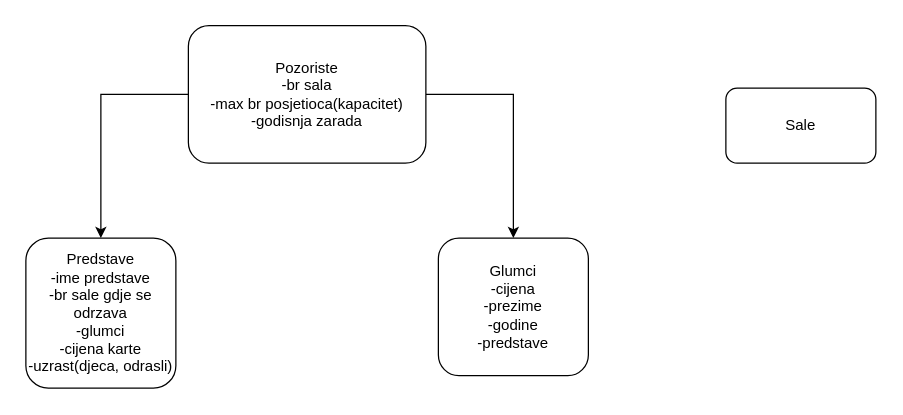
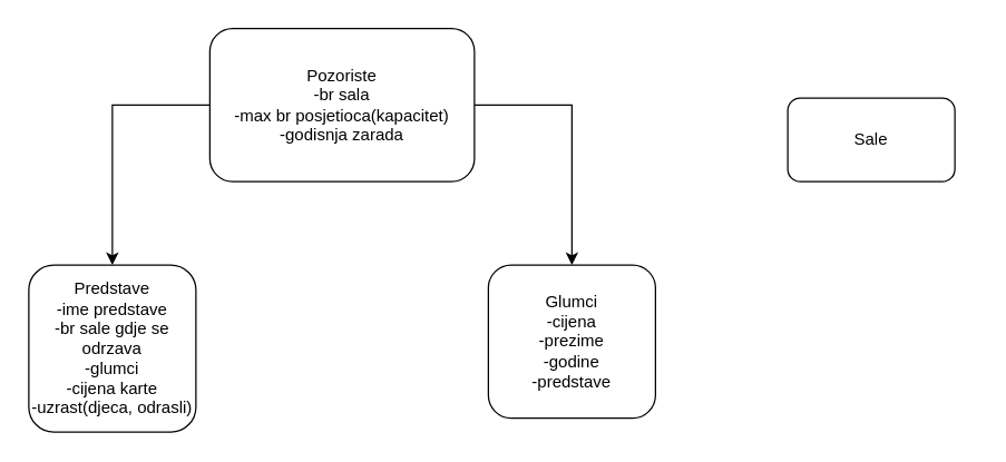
  <mxCell id="0" />
  <mxCell id="1" parent="0" />
  <mxCell id="2" value="" style="edgeStyle=orthogonalEdgeStyle;rounded=0;orthogonalLoop=1;jettySize=auto;html=1;" edge="1" parent="1" source="4" target="6"><mxGeometry relative="1" as="geometry" /></mxCell>
  <mxCell id="3" value="" style="edgeStyle=orthogonalEdgeStyle;rounded=0;orthogonalLoop=1;jettySize=auto;html=1;" edge="1" parent="1" source="4" target="7"><mxGeometry relative="1" as="geometry" /></mxCell>
  <mxCell id="4" value="Pozoriste&lt;br&gt;-br sala&lt;br&gt;-max br posjetioca(kapacitet)&lt;br&gt;-godisnja zarada" style="rounded=1;whiteSpace=wrap;html=1;" vertex="1" parent="1"><mxGeometry x="150" y="20" width="190" height="110" as="geometry" /></mxCell>
- <mxCell id="5" value="Sale" style="rounded=1;whiteSpace=wrap;html=1;" vertex="1" parent="1"><mxGeometry x="580" y="70" width="120" height="60" as="geometry" /></mxCell>
+ <mxCell id="5" value="Sale" style="rounded=1;whiteSpace=wrap;html=1;" vertex="1" parent="1"><mxGeometry x="565" y="70" width="120" height="60" as="geometry" /></mxCell>
  <mxCell id="6" value="Predstave&lt;br&gt;-ime predstave&lt;br&gt;-br sale gdje se odrzava&lt;br&gt;-glumci&lt;br&gt;-cijena karte&lt;br&gt;-uzrast(djeca, odrasli)" style="rounded=1;whiteSpace=wrap;html=1;" vertex="1" parent="1"><mxGeometry x="20" y="190" width="120" height="120" as="geometry" /></mxCell>
  <mxCell id="7" value="Glumci&lt;br&gt;-cijena&lt;br&gt;-prezime&lt;br&gt;-godine&lt;br&gt;-predstave" style="rounded=1;whiteSpace=wrap;html=1;" vertex="1" parent="1"><mxGeometry x="350" y="190" width="120" height="110" as="geometry" /></mxCell>
